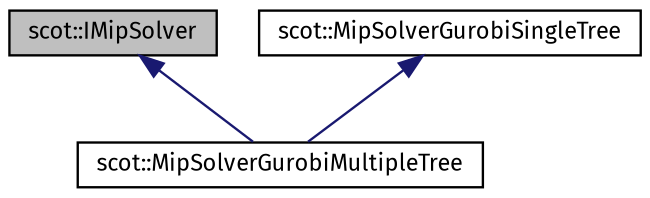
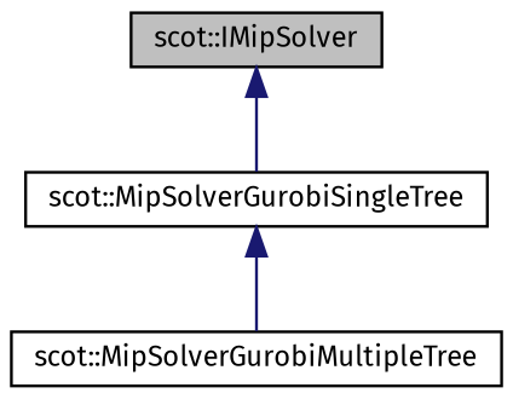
  digraph {
    fontname="Fira Sans"
    node [color=black fillcolor=white fontname="Fira Sans" fontsize=10 shape=record style=filled]
    edge [color=midnightblue dir=back fontname="Fira Sans" fontsize=10 labelfontname=Helvetica labelfontsize=10 style=solid]
    n1 [fillcolor=grey75 fontcolor=black height=0.2 label="scot::IMipSolver" width=0.4]
    n2 [height=0.2 label="scot::MipSolverGurobiMultipleTree" width=0.4]
    n3 [height=0.2 label="scot::MipSolverGurobiSingleTree" width=0.4]
-   n1 -> n2
+   n1 -> n3
    n3 -> n2
  }
